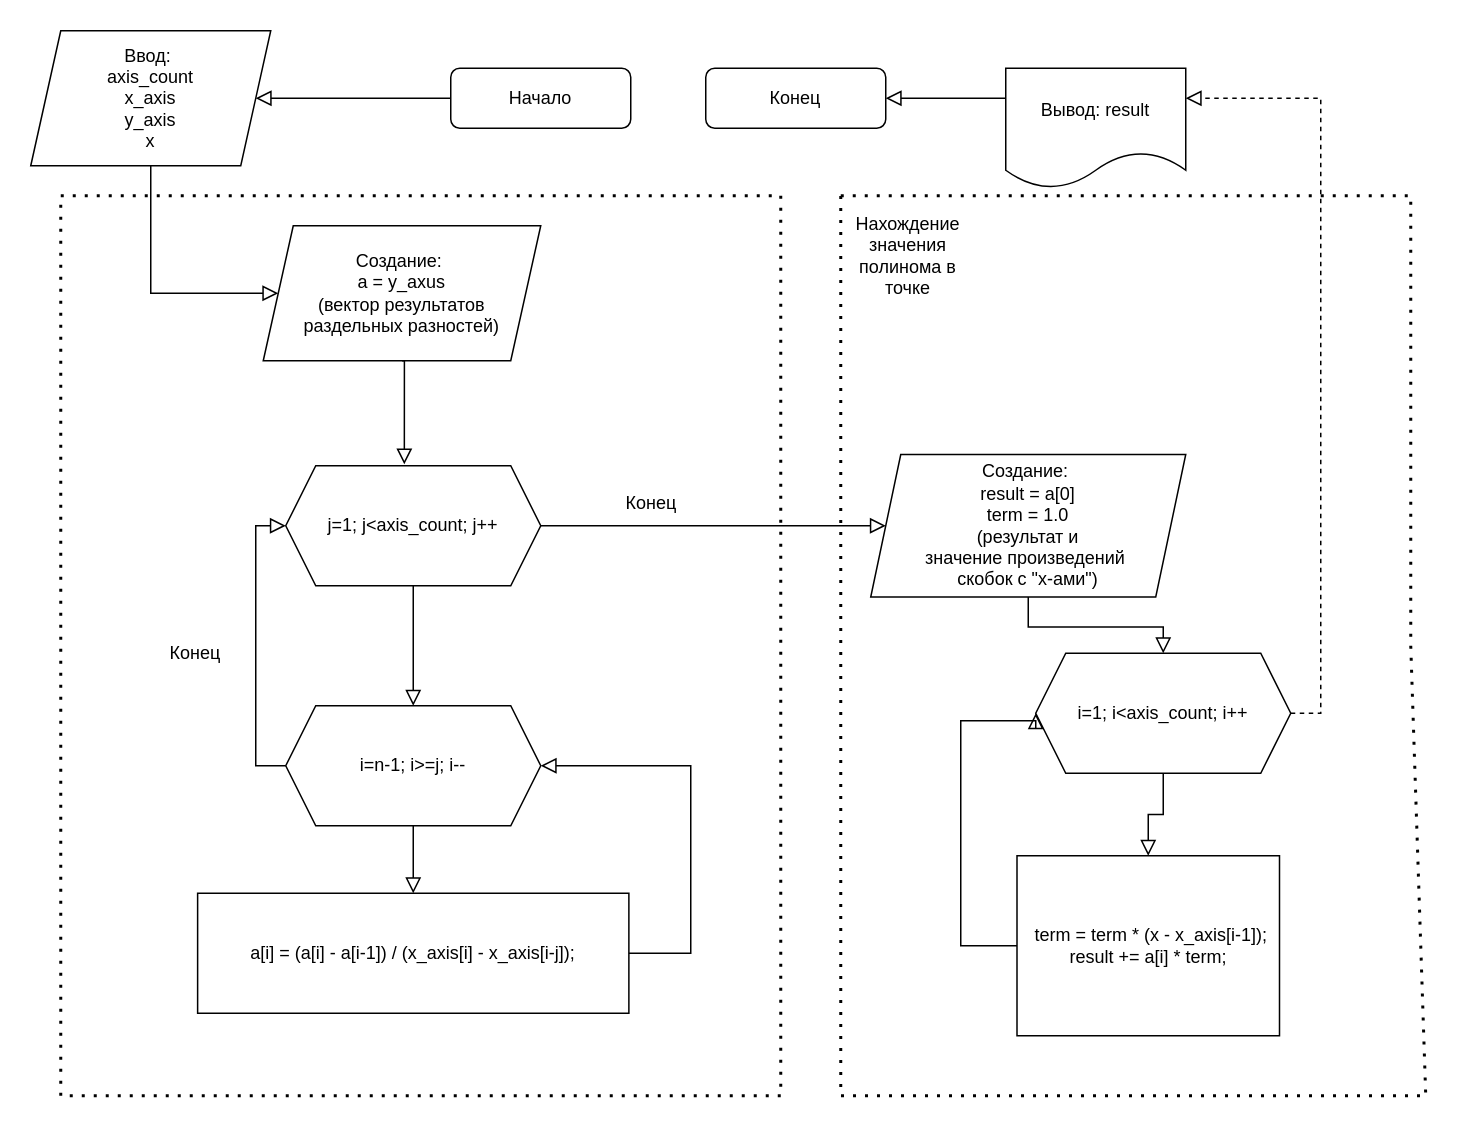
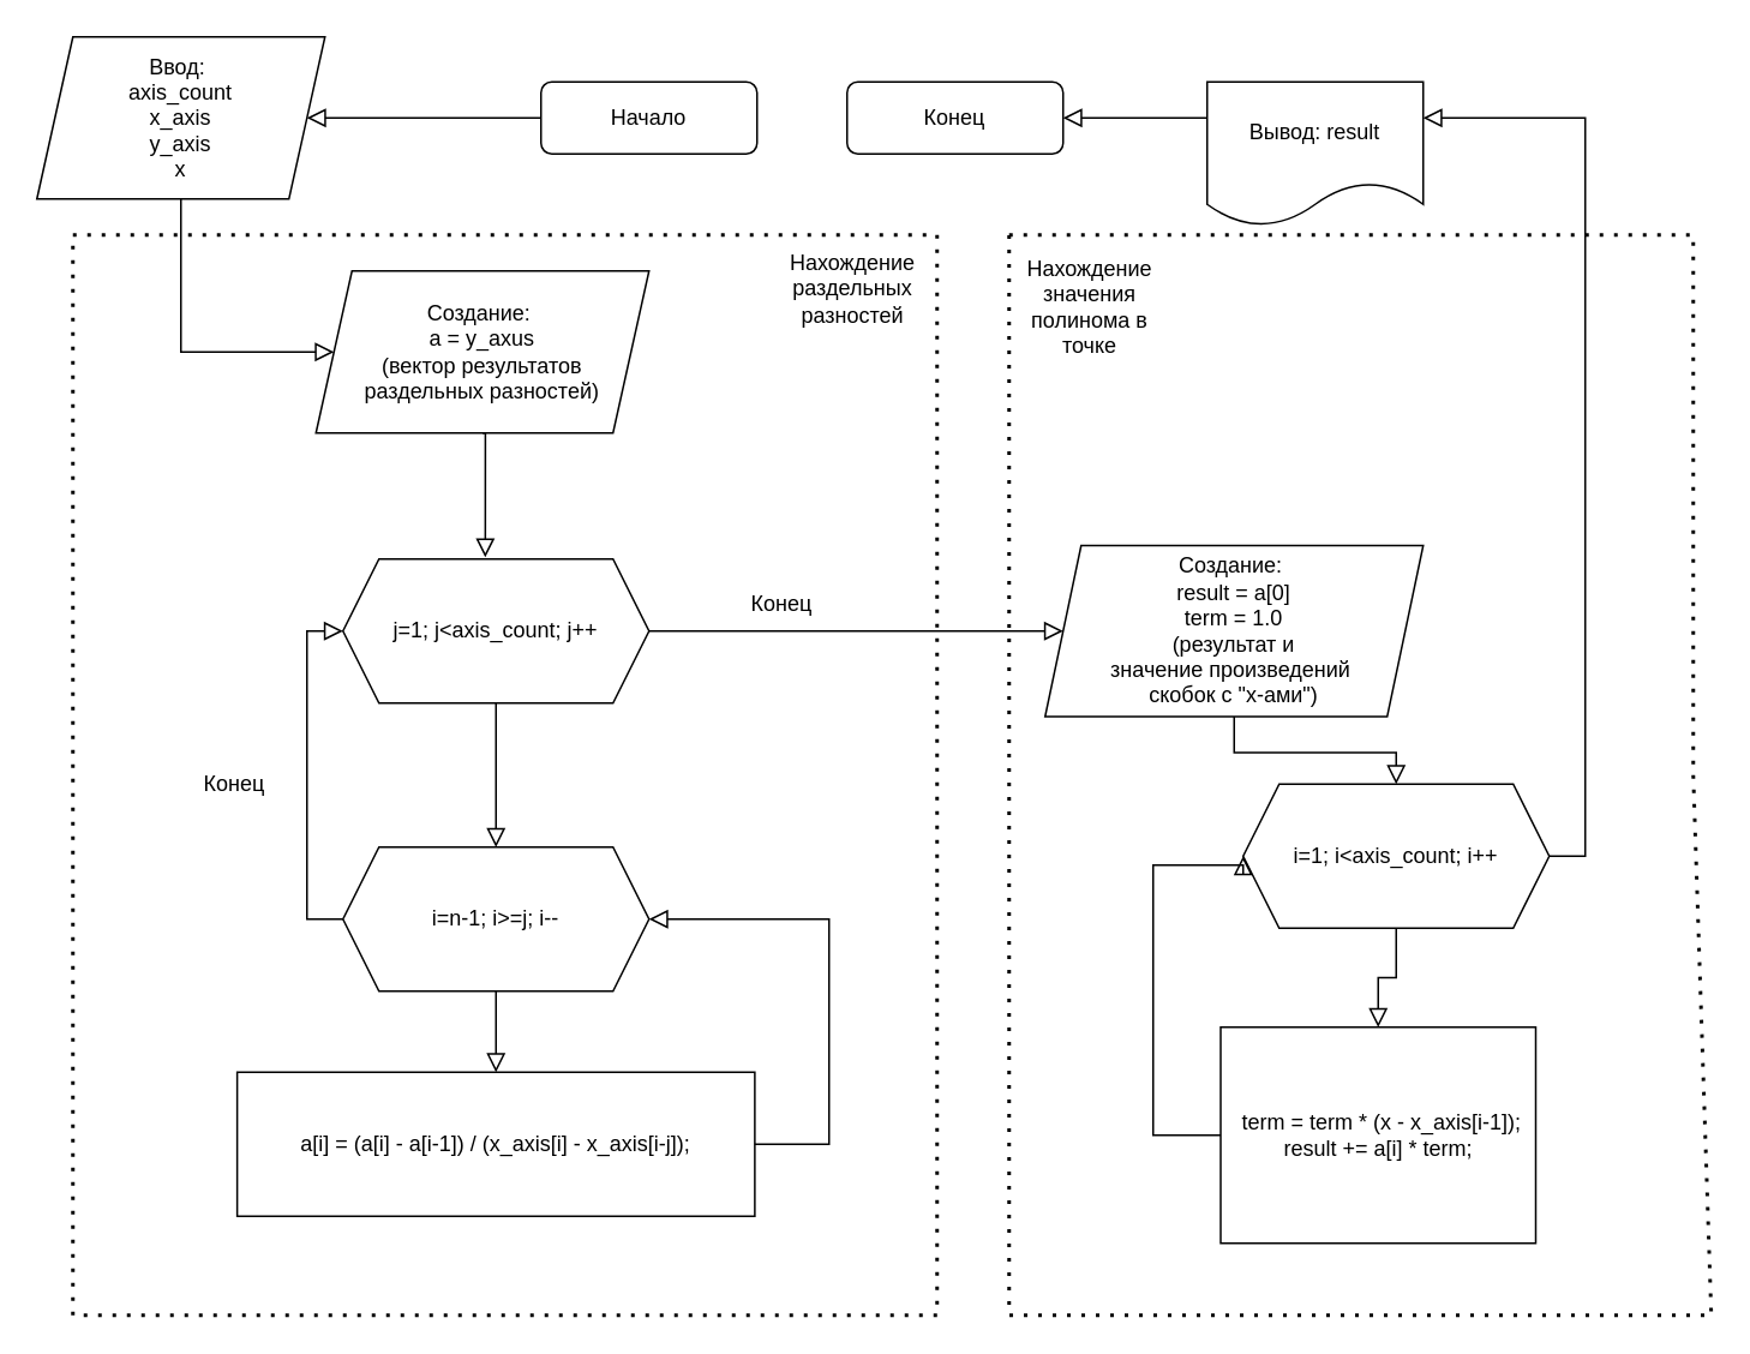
  <mxCell id="0" />
  <mxCell id="1" parent="0" />
  <mxCell id="2" value="" style="rounded=0;html=1;jettySize=auto;orthogonalLoop=1;fontSize=11;endArrow=block;endFill=0;endSize=8;strokeWidth=1;shadow=0;labelBackgroundColor=none;edgeStyle=orthogonalEdgeStyle;entryX=1;entryY=0.5;entryDx=0;entryDy=0;" parent="1" source="3" target="9" edge="1"><mxGeometry relative="1" as="geometry"><mxPoint x="120" y="140" as="targetPoint" /></mxGeometry></mxCell>
  <mxCell id="3" value="Начало" style="rounded=1;whiteSpace=wrap;html=1;fontSize=12;glass=0;strokeWidth=1;shadow=0;" parent="1" vertex="1"><mxGeometry x="300" y="45" width="120" height="40" as="geometry" /></mxCell>
  <mxCell id="4" value="Yes" style="rounded=0;html=1;jettySize=auto;orthogonalLoop=1;fontSize=11;endArrow=block;endFill=0;endSize=8;strokeWidth=1;shadow=0;labelBackgroundColor=none;edgeStyle=orthogonalEdgeStyle;" parent="1" edge="1"><mxGeometry y="20" relative="1" as="geometry"><mxPoint as="offset" /><mxPoint x="200" y="370" as="sourcePoint" /></mxGeometry></mxCell>
  <mxCell id="5" value="No" style="edgeStyle=orthogonalEdgeStyle;rounded=0;html=1;jettySize=auto;orthogonalLoop=1;fontSize=11;endArrow=block;endFill=0;endSize=8;strokeWidth=1;shadow=0;labelBackgroundColor=none;" parent="1" edge="1"><mxGeometry y="10" relative="1" as="geometry"><mxPoint as="offset" /><mxPoint x="250" y="330" as="sourcePoint" /></mxGeometry></mxCell>
  <mxCell id="6" value="No" style="rounded=0;html=1;jettySize=auto;orthogonalLoop=1;fontSize=11;endArrow=block;endFill=0;endSize=8;strokeWidth=1;shadow=0;labelBackgroundColor=none;edgeStyle=orthogonalEdgeStyle;" parent="1" edge="1"><mxGeometry x="0.333" y="20" relative="1" as="geometry"><mxPoint as="offset" /><mxPoint x="210" y="480" as="sourcePoint" /></mxGeometry></mxCell>
  <mxCell id="7" value="Yes" style="edgeStyle=orthogonalEdgeStyle;rounded=0;html=1;jettySize=auto;orthogonalLoop=1;fontSize=11;endArrow=block;endFill=0;endSize=8;strokeWidth=1;shadow=0;labelBackgroundColor=none;" parent="1" edge="1"><mxGeometry y="10" relative="1" as="geometry"><mxPoint as="offset" /><mxPoint x="310" y="440" as="targetPoint" /></mxGeometry></mxCell>
  <mxCell id="8" value="Конец" style="rounded=1;whiteSpace=wrap;html=1;fontSize=12;glass=0;strokeWidth=1;shadow=0;" vertex="1" parent="1"><mxGeometry x="470" y="45" width="120" height="40" as="geometry" /></mxCell>
  <mxCell id="9" value="Ввод:&amp;nbsp;&lt;div&gt;axis_count&lt;/div&gt;&lt;div&gt;x_axis&lt;/div&gt;&lt;div&gt;y_axis&lt;/div&gt;&lt;div&gt;x&lt;/div&gt;" style="shape=parallelogram;perimeter=parallelogramPerimeter;whiteSpace=wrap;html=1;fixedSize=1;" vertex="1" parent="1"><mxGeometry x="20" y="20" width="160" height="90" as="geometry" /></mxCell>
  <mxCell id="10" value="j=1; j&amp;lt;axis_count; j++" style="shape=hexagon;perimeter=hexagonPerimeter2;whiteSpace=wrap;html=1;fixedSize=1;" vertex="1" parent="1"><mxGeometry x="190" y="310" width="170" height="80" as="geometry" /></mxCell>
  <mxCell id="11" value="i=n-1; i&amp;gt;=j; i--" style="shape=hexagon;perimeter=hexagonPerimeter2;whiteSpace=wrap;html=1;fixedSize=1;" vertex="1" parent="1"><mxGeometry x="190" y="470" width="170" height="80" as="geometry" /></mxCell>
  <mxCell id="12" value="" style="endArrow=none;dashed=1;html=1;dashPattern=1 3;strokeWidth=2;rounded=0;" edge="1" parent="1"><mxGeometry width="50" height="50" relative="1" as="geometry"><mxPoint x="40" y="130" as="sourcePoint" /><mxPoint x="40" y="130" as="targetPoint" /><Array as="points"><mxPoint x="270" y="130" /><mxPoint x="520" y="130" /><mxPoint x="520" y="730" /><mxPoint x="420" y="730" /><mxPoint x="40" y="730" /></Array></mxGeometry></mxCell>
  <mxCell id="13" value="" style="rounded=0;html=1;jettySize=auto;orthogonalLoop=1;fontSize=11;endArrow=block;endFill=0;endSize=8;strokeWidth=1;shadow=0;labelBackgroundColor=none;edgeStyle=orthogonalEdgeStyle;entryX=0;entryY=0.5;entryDx=0;entryDy=0;exitX=0.5;exitY=1;exitDx=0;exitDy=0;" edge="1" parent="1" source="9" target="23"><mxGeometry relative="1" as="geometry"><mxPoint x="130" y="90" as="sourcePoint" /><mxPoint x="130" y="140" as="targetPoint" /><Array as="points"><mxPoint x="100" y="195" /></Array></mxGeometry></mxCell>
+ <mxCell id="14" value="Нахождение&amp;nbsp;&lt;div&gt;раздельных&amp;nbsp;&lt;/div&gt;&lt;div&gt;разностей&amp;nbsp;&lt;/div&gt;" style="text;html=1;align=center;verticalAlign=middle;whiteSpace=wrap;rounded=0;" vertex="1" parent="1"><mxGeometry x="430" y="130" width="90" height="60" as="geometry" /></mxCell>
  <mxCell id="15" value="" style="rounded=0;html=1;jettySize=auto;orthogonalLoop=1;fontSize=11;endArrow=block;endFill=0;endSize=8;strokeWidth=1;shadow=0;labelBackgroundColor=none;edgeStyle=orthogonalEdgeStyle;exitX=1;exitY=0.5;exitDx=0;exitDy=0;entryX=0;entryY=0.5;entryDx=0;entryDy=0;" edge="1" parent="1" source="10" target="27"><mxGeometry relative="1" as="geometry"><mxPoint x="333" y="350" as="sourcePoint" /><mxPoint x="590" y="350" as="targetPoint" /><Array as="points" /></mxGeometry></mxCell>
  <mxCell id="16" value="" style="rounded=0;html=1;jettySize=auto;orthogonalLoop=1;fontSize=11;endArrow=block;endFill=0;endSize=8;strokeWidth=1;shadow=0;labelBackgroundColor=none;edgeStyle=orthogonalEdgeStyle;exitX=0.5;exitY=1;exitDx=0;exitDy=0;entryX=0.5;entryY=0;entryDx=0;entryDy=0;" edge="1" parent="1" source="10" target="11"><mxGeometry relative="1" as="geometry"><mxPoint x="370" y="360" as="sourcePoint" /><mxPoint x="610" y="360" as="targetPoint" /></mxGeometry></mxCell>
  <mxCell id="17" value="a[i] = (a[i] - a[i-1]) / (x_axis[i] - x_axis[i-j]);" style="rounded=0;whiteSpace=wrap;html=1;" vertex="1" parent="1"><mxGeometry x="131.25" y="595" width="287.5" height="80" as="geometry" /></mxCell>
  <mxCell id="18" value="Конец" style="text;html=1;align=center;verticalAlign=middle;whiteSpace=wrap;rounded=0;" vertex="1" parent="1"><mxGeometry x="404" y="320" width="60" height="30" as="geometry" /></mxCell>
  <mxCell id="19" value="Конец" style="text;html=1;align=center;verticalAlign=middle;whiteSpace=wrap;rounded=0;" vertex="1" parent="1"><mxGeometry x="100" y="420" width="60" height="30" as="geometry" /></mxCell>
  <mxCell id="20" value="" style="rounded=0;html=1;jettySize=auto;orthogonalLoop=1;fontSize=11;endArrow=block;endFill=0;endSize=8;strokeWidth=1;shadow=0;labelBackgroundColor=none;edgeStyle=orthogonalEdgeStyle;exitX=0;exitY=0.5;exitDx=0;exitDy=0;entryX=0;entryY=0.5;entryDx=0;entryDy=0;" edge="1" parent="1" source="11" target="10"><mxGeometry relative="1" as="geometry"><mxPoint x="285" y="400" as="sourcePoint" /><mxPoint x="285" y="510" as="targetPoint" /></mxGeometry></mxCell>
  <mxCell id="21" value="" style="rounded=0;html=1;jettySize=auto;orthogonalLoop=1;fontSize=11;endArrow=block;endFill=0;endSize=8;strokeWidth=1;shadow=0;labelBackgroundColor=none;edgeStyle=orthogonalEdgeStyle;exitX=0.5;exitY=1;exitDx=0;exitDy=0;entryX=0.5;entryY=0;entryDx=0;entryDy=0;" edge="1" parent="1" source="11" target="17"><mxGeometry relative="1" as="geometry"><mxPoint x="285" y="400" as="sourcePoint" /><mxPoint x="275" y="580" as="targetPoint" /></mxGeometry></mxCell>
  <mxCell id="22" value="" style="rounded=0;html=1;jettySize=auto;orthogonalLoop=1;fontSize=11;endArrow=block;endFill=0;endSize=8;strokeWidth=1;shadow=0;labelBackgroundColor=none;edgeStyle=orthogonalEdgeStyle;exitX=1;exitY=0.5;exitDx=0;exitDy=0;entryX=1;entryY=0.5;entryDx=0;entryDy=0;" edge="1" parent="1" source="17" target="11"><mxGeometry relative="1" as="geometry"><mxPoint x="285" y="590" as="sourcePoint" /><mxPoint x="285" y="650" as="targetPoint" /><Array as="points"><mxPoint x="460" y="635" /><mxPoint x="460" y="510" /></Array></mxGeometry></mxCell>
  <mxCell id="23" value="Создание:&amp;nbsp;&lt;div&gt;a = y_axus&lt;/div&gt;&lt;div&gt;&amp;nbsp;(вектор результатов&amp;nbsp;&lt;/div&gt;&lt;div&gt;раздельных разностей)&lt;/div&gt;" style="shape=parallelogram;perimeter=parallelogramPerimeter;whiteSpace=wrap;html=1;fixedSize=1;" vertex="1" parent="1"><mxGeometry x="175" y="150" width="185" height="90" as="geometry" /></mxCell>
  <mxCell id="24" value="" style="rounded=0;html=1;jettySize=auto;orthogonalLoop=1;fontSize=11;endArrow=block;endFill=0;endSize=8;strokeWidth=1;shadow=0;labelBackgroundColor=none;edgeStyle=orthogonalEdgeStyle;entryX=0.465;entryY=-0.012;entryDx=0;entryDy=0;exitX=0.5;exitY=1;exitDx=0;exitDy=0;entryPerimeter=0;" edge="1" parent="1" source="23" target="10"><mxGeometry relative="1" as="geometry"><mxPoint x="110" y="120" as="sourcePoint" /><mxPoint x="215" y="205" as="targetPoint" /><Array as="points"><mxPoint x="269" y="240" /></Array></mxGeometry></mxCell>
  <mxCell id="25" value="" style="endArrow=none;dashed=1;html=1;dashPattern=1 3;strokeWidth=2;rounded=0;" edge="1" parent="1"><mxGeometry width="50" height="50" relative="1" as="geometry"><mxPoint x="560" y="130" as="sourcePoint" /><mxPoint x="560" y="130" as="targetPoint" /><Array as="points"><mxPoint x="790" y="130" /><mxPoint x="940" y="130" /><mxPoint x="940" y="430" /><mxPoint x="950" y="730" /><mxPoint x="940" y="730" /><mxPoint x="560" y="730" /></Array></mxGeometry></mxCell>
  <mxCell id="26" value="Нахождение значения полинома в точке" style="text;html=1;align=center;verticalAlign=middle;whiteSpace=wrap;rounded=0;" vertex="1" parent="1"><mxGeometry x="560" y="130" width="90" height="80" as="geometry" /></mxCell>
  <mxCell id="27" value="Создание:&amp;nbsp;&lt;div&gt;result = a[0]&lt;/div&gt;&lt;div&gt;term = 1.0&lt;/div&gt;&lt;div&gt;&amp;nbsp;(результат и&amp;nbsp;&lt;/div&gt;&lt;div&gt;значение произведений&amp;nbsp;&lt;/div&gt;&lt;div&gt;скобок с &quot;x-ами&quot;&lt;span style=&quot;background-color: transparent; color: light-dark(rgb(0, 0, 0), rgb(255, 255, 255));&quot;&gt;)&lt;/span&gt;&lt;/div&gt;" style="shape=parallelogram;perimeter=parallelogramPerimeter;whiteSpace=wrap;html=1;fixedSize=1;" vertex="1" parent="1"><mxGeometry x="580" y="302.5" width="210" height="95" as="geometry" /></mxCell>
  <mxCell id="28" value="i=1; i&amp;lt;axis_count; i++" style="shape=hexagon;perimeter=hexagonPerimeter2;whiteSpace=wrap;html=1;fixedSize=1;" vertex="1" parent="1"><mxGeometry x="690" y="435" width="170" height="80" as="geometry" /></mxCell>
  <mxCell id="29" value="" style="rounded=0;html=1;jettySize=auto;orthogonalLoop=1;fontSize=11;endArrow=block;endFill=0;endSize=8;strokeWidth=1;shadow=0;labelBackgroundColor=none;edgeStyle=orthogonalEdgeStyle;exitX=0.5;exitY=1;exitDx=0;exitDy=0;entryX=0.5;entryY=0;entryDx=0;entryDy=0;" edge="1" parent="1" source="27" target="28"><mxGeometry relative="1" as="geometry"><mxPoint x="370" y="360" as="sourcePoint" /><mxPoint x="600" y="360" as="targetPoint" /><Array as="points" /></mxGeometry></mxCell>
  <mxCell id="30" value="" style="rounded=0;html=1;jettySize=auto;orthogonalLoop=1;fontSize=11;endArrow=block;endFill=0;endSize=8;strokeWidth=1;shadow=0;labelBackgroundColor=none;edgeStyle=orthogonalEdgeStyle;exitX=0.5;exitY=1;exitDx=0;exitDy=0;" edge="1" parent="1" source="28" target="31"><mxGeometry relative="1" as="geometry"><mxPoint x="285" y="400" as="sourcePoint" /><mxPoint x="685" y="600" as="targetPoint" /></mxGeometry></mxCell>
  <mxCell id="31" value="&lt;div&gt;&amp;nbsp;term = term * (x - x_axis[i-1]);&lt;/div&gt;&lt;div style=&quot;text-align: left;&quot;&gt;&amp;nbsp; &amp;nbsp; &amp;nbsp; &amp;nbsp; result += a[i] * term;&lt;/div&gt;" style="rounded=0;whiteSpace=wrap;html=1;" vertex="1" parent="1"><mxGeometry x="677.5" y="570" width="175" height="120" as="geometry" /></mxCell>
  <mxCell id="32" value="" style="rounded=0;html=1;jettySize=auto;orthogonalLoop=1;fontSize=11;endArrow=block;endFill=0;endSize=8;strokeWidth=1;shadow=0;labelBackgroundColor=none;edgeStyle=orthogonalEdgeStyle;exitX=0;exitY=0.5;exitDx=0;exitDy=0;entryX=0;entryY=0.5;entryDx=0;entryDy=0;" edge="1" parent="1" source="31" target="28"><mxGeometry relative="1" as="geometry"><mxPoint x="429" y="645" as="sourcePoint" /><mxPoint x="370" y="520" as="targetPoint" /><Array as="points"><mxPoint x="640" y="630" /><mxPoint x="640" y="480" /></Array></mxGeometry></mxCell>
- <mxCell id="33" value="" style="rounded=0;html=1;jettySize=auto;orthogonalLoop=1;fontSize=11;endArrow=block;endFill=0;endSize=8;strokeWidth=1;shadow=0;labelBackgroundColor=none;edgeStyle=orthogonalEdgeStyle;exitX=1;exitY=0.5;exitDx=0;exitDy=0;entryX=1;entryY=0.25;entryDx=0;entryDy=0;dashed=1;" edge="1" parent="1" source="28" target="34"><mxGeometry relative="1" as="geometry"><mxPoint x="958" y="480" as="sourcePoint" /><mxPoint x="920" y="300" as="targetPoint" /></mxGeometry></mxCell>
+ <mxCell id="33" value="" style="rounded=0;html=1;jettySize=auto;orthogonalLoop=1;fontSize=11;endArrow=block;endFill=0;endSize=8;strokeWidth=1;shadow=0;labelBackgroundColor=none;edgeStyle=orthogonalEdgeStyle;exitX=1;exitY=0.5;exitDx=0;exitDy=0;entryX=1;entryY=0.25;entryDx=0;entryDy=0;" edge="1" parent="1" source="28" target="34"><mxGeometry relative="1" as="geometry"><mxPoint x="958" y="480" as="sourcePoint" /><mxPoint x="920" y="300" as="targetPoint" /></mxGeometry></mxCell>
  <mxCell id="34" value="Вывод: result" style="shape=document;whiteSpace=wrap;html=1;boundedLbl=1;" vertex="1" parent="1"><mxGeometry x="670" y="45" width="120" height="80" as="geometry" /></mxCell>
  <mxCell id="35" value="" style="rounded=0;html=1;jettySize=auto;orthogonalLoop=1;fontSize=11;endArrow=block;endFill=0;endSize=8;strokeWidth=1;shadow=0;labelBackgroundColor=none;edgeStyle=orthogonalEdgeStyle;entryX=1;entryY=0.5;entryDx=0;entryDy=0;" edge="1" parent="1" target="8"><mxGeometry relative="1" as="geometry"><mxPoint x="670" y="65" as="sourcePoint" /><mxPoint x="180" y="75" as="targetPoint" /><Array as="points"><mxPoint x="670" y="65" /></Array></mxGeometry></mxCell>
